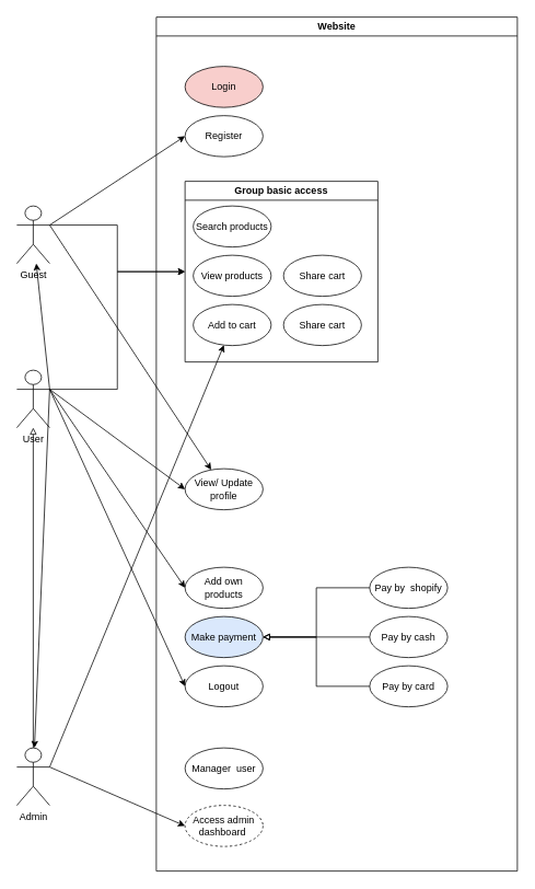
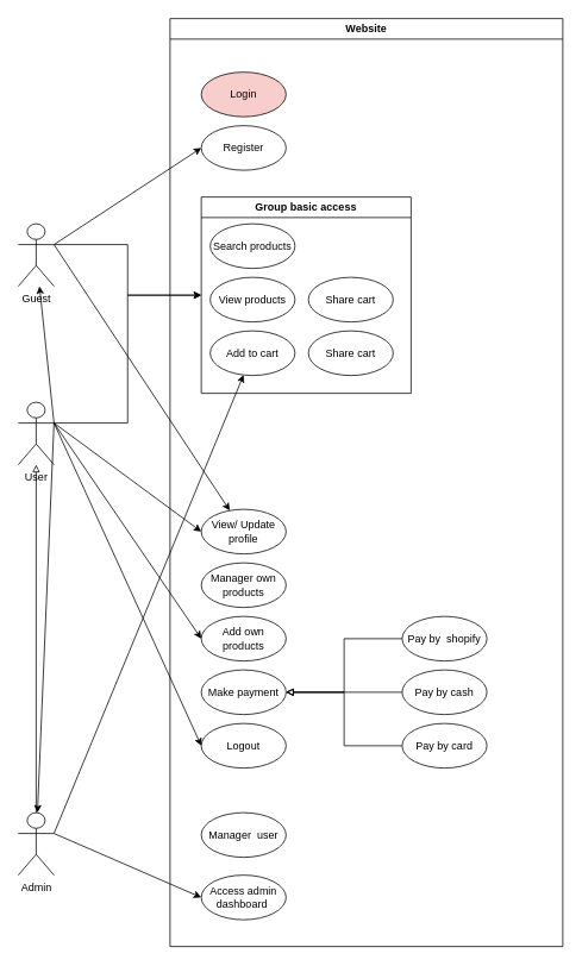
  <mxCell id="0" />
  <mxCell id="1" parent="0" />
  <mxCell id="2" style="rounded=0;orthogonalLoop=1;jettySize=auto;html=1;exitX=1;exitY=0.333;exitDx=0;exitDy=0;exitPerimeter=0;" edge="1" parent="1" source="5" target="38"><mxGeometry relative="1" as="geometry" /></mxCell>
  <mxCell id="3" style="edgeStyle=none;rounded=0;orthogonalLoop=1;jettySize=auto;html=1;exitX=1;exitY=0.333;exitDx=0;exitDy=0;exitPerimeter=0;entryX=0;entryY=0.5;entryDx=0;entryDy=0;" edge="1" parent="1" source="5" target="19"><mxGeometry relative="1" as="geometry" /></mxCell>
  <mxCell id="4" style="edgeStyle=orthogonalEdgeStyle;rounded=0;orthogonalLoop=1;jettySize=auto;html=1;exitX=1;exitY=0.333;exitDx=0;exitDy=0;exitPerimeter=0;entryX=0;entryY=0.5;entryDx=0;entryDy=0;" edge="1" parent="1" source="5" target="30"><mxGeometry relative="1" as="geometry"><mxPoint x="340" y="280" as="targetPoint" /></mxGeometry></mxCell>
  <mxCell id="5" value="Guest&lt;br&gt;" style="shape=umlActor;verticalLabelPosition=bottom;verticalAlign=top;html=1;outlineConnect=0;" vertex="1" parent="1"><mxGeometry x="20" y="250" width="40" height="70" as="geometry" /></mxCell>
  <mxCell id="6" style="edgeStyle=orthogonalEdgeStyle;rounded=0;orthogonalLoop=1;jettySize=auto;html=1;exitX=1;exitY=0.333;exitDx=0;exitDy=0;exitPerimeter=0;entryX=0;entryY=0.5;entryDx=0;entryDy=0;" edge="1" parent="1" source="12" target="30"><mxGeometry relative="1" as="geometry"><mxPoint x="340" y="473" as="targetPoint" /></mxGeometry></mxCell>
  <mxCell id="7" style="edgeStyle=none;rounded=0;orthogonalLoop=1;jettySize=auto;html=1;exitX=1;exitY=0.333;exitDx=0;exitDy=0;exitPerimeter=0;" edge="1" parent="1" source="12" target="5"><mxGeometry relative="1" as="geometry" /></mxCell>
  <mxCell id="8" style="edgeStyle=none;rounded=0;orthogonalLoop=1;jettySize=auto;html=1;exitX=1;exitY=0.333;exitDx=0;exitDy=0;exitPerimeter=0;entryX=0;entryY=0.5;entryDx=0;entryDy=0;" edge="1" parent="1" source="12" target="21"><mxGeometry relative="1" as="geometry"><mxPoint x="245" y="614" as="targetPoint" /></mxGeometry></mxCell>
  <mxCell id="9" style="edgeStyle=none;rounded=0;orthogonalLoop=1;jettySize=auto;html=1;exitX=1;exitY=0.333;exitDx=0;exitDy=0;exitPerimeter=0;entryX=0;entryY=0.5;entryDx=0;entryDy=0;" edge="1" parent="1" source="12" target="36"><mxGeometry relative="1" as="geometry" /></mxCell>
  <mxCell id="10" style="edgeStyle=none;rounded=0;orthogonalLoop=1;jettySize=auto;html=1;exitX=1;exitY=0.333;exitDx=0;exitDy=0;exitPerimeter=0;" edge="1" parent="1" source="12" target="16"><mxGeometry relative="1" as="geometry" /></mxCell>
  <mxCell id="11" style="edgeStyle=none;rounded=0;orthogonalLoop=1;jettySize=auto;html=1;exitX=1;exitY=0.333;exitDx=0;exitDy=0;exitPerimeter=0;entryX=0;entryY=0.5;entryDx=0;entryDy=0;" edge="1" parent="1" source="12" target="38"><mxGeometry relative="1" as="geometry" /></mxCell>
  <mxCell id="12" value="User" style="shape=umlActor;verticalLabelPosition=bottom;verticalAlign=top;html=1;outlineConnect=0;" vertex="1" parent="1"><mxGeometry x="20" y="450" width="40" height="70" as="geometry" /></mxCell>
  <mxCell id="13" style="edgeStyle=none;rounded=0;orthogonalLoop=1;jettySize=auto;html=1;endArrow=block;endFill=0;exitX=0.5;exitY=0;exitDx=0;exitDy=0;exitPerimeter=0;" edge="1" parent="1" source="16"><mxGeometry relative="1" as="geometry"><mxPoint x="40" y="790" as="sourcePoint" /><mxPoint x="40" y="520" as="targetPoint" /></mxGeometry></mxCell>
  <mxCell id="14" style="edgeStyle=none;rounded=0;orthogonalLoop=1;jettySize=auto;html=1;exitX=1;exitY=0.333;exitDx=0;exitDy=0;exitPerimeter=0;" edge="1" parent="1" source="16" target="33"><mxGeometry relative="1" as="geometry" /></mxCell>
  <mxCell id="15" style="edgeStyle=none;rounded=0;orthogonalLoop=1;jettySize=auto;html=1;exitX=1;exitY=0.333;exitDx=0;exitDy=0;exitPerimeter=0;entryX=0;entryY=0.5;entryDx=0;entryDy=0;" edge="1" parent="1" source="16" target="29"><mxGeometry relative="1" as="geometry" /></mxCell>
  <mxCell id="16" value="Admin" style="shape=umlActor;verticalLabelPosition=bottom;verticalAlign=top;html=1;outlineConnect=0;" vertex="1" parent="1"><mxGeometry x="20" y="910" width="40" height="70" as="geometry" /></mxCell>
  <mxCell id="17" value="Website" style="swimlane;whiteSpace=wrap;html=1;fillColor=default;" vertex="1" parent="1"><mxGeometry x="190" y="20" width="440" height="1040" as="geometry" /></mxCell>
  <mxCell id="18" value="Login" style="ellipse;whiteSpace=wrap;html=1;fillColor=#f8cecc;" vertex="1" parent="17"><mxGeometry x="35" y="60" width="95" height="50" as="geometry" /></mxCell>
  <mxCell id="19" value="Register" style="ellipse;whiteSpace=wrap;html=1;" vertex="1" parent="17"><mxGeometry x="35" y="120" width="95" height="50" as="geometry" /></mxCell>
- <mxCell id="20" value="Make payment" style="ellipse;whiteSpace=wrap;html=1;fillColor=#dae8fc;" vertex="1" parent="17"><mxGeometry x="35" y="730" width="95" height="50" as="geometry" /></mxCell>
+ <mxCell id="20" value="Make payment" style="ellipse;whiteSpace=wrap;html=1;" vertex="1" parent="17"><mxGeometry x="35" y="730" width="95" height="50" as="geometry" /></mxCell>
  <mxCell id="21" value="Logout" style="ellipse;whiteSpace=wrap;html=1;" vertex="1" parent="17"><mxGeometry x="35" y="790" width="95" height="50" as="geometry" /></mxCell>
  <mxCell id="22" style="edgeStyle=orthogonalEdgeStyle;rounded=0;orthogonalLoop=1;jettySize=auto;html=1;exitX=0;exitY=0.5;exitDx=0;exitDy=0;entryX=1;entryY=0.5;entryDx=0;entryDy=0;endArrow=block;endFill=0;" edge="1" parent="17" source="23" target="20"><mxGeometry relative="1" as="geometry"><mxPoint x="230" y="815" as="targetPoint" /></mxGeometry></mxCell>
  <mxCell id="23" value="Pay by card" style="ellipse;whiteSpace=wrap;html=1;" vertex="1" parent="17"><mxGeometry x="260" y="790" width="95" height="50" as="geometry" /></mxCell>
  <mxCell id="24" style="edgeStyle=none;rounded=0;orthogonalLoop=1;jettySize=auto;html=1;exitX=0;exitY=0.5;exitDx=0;exitDy=0;entryX=1;entryY=0.5;entryDx=0;entryDy=0;endArrow=block;endFill=0;" edge="1" parent="17" source="25" target="20"><mxGeometry relative="1" as="geometry"><mxPoint x="100" y="730" as="targetPoint" /></mxGeometry></mxCell>
  <mxCell id="25" value="Pay by cash" style="ellipse;whiteSpace=wrap;html=1;" vertex="1" parent="17"><mxGeometry x="260" y="730" width="95" height="50" as="geometry" /></mxCell>
  <mxCell id="26" style="edgeStyle=orthogonalEdgeStyle;rounded=0;orthogonalLoop=1;jettySize=auto;html=1;exitX=0;exitY=0.5;exitDx=0;exitDy=0;endArrow=block;endFill=0;entryX=1;entryY=0.5;entryDx=0;entryDy=0;" edge="1" parent="17" source="27" target="20"><mxGeometry relative="1" as="geometry"><mxPoint x="200" y="760" as="targetPoint" /></mxGeometry></mxCell>
  <mxCell id="27" value="Pay by&amp;nbsp; shopify" style="ellipse;whiteSpace=wrap;html=1;" vertex="1" parent="17"><mxGeometry x="260" y="670" width="95" height="50" as="geometry" /></mxCell>
  <mxCell id="28" value="Manager&amp;nbsp; user" style="ellipse;whiteSpace=wrap;html=1;" vertex="1" parent="17"><mxGeometry x="35" y="890" width="95" height="50" as="geometry" /></mxCell>
- <mxCell id="29" value="Access admin dashboard&amp;nbsp;" style="ellipse;whiteSpace=wrap;html=1;dashed=1;" vertex="1" parent="17"><mxGeometry x="35" y="960" width="95" height="50" as="geometry" /></mxCell>
+ <mxCell id="29" value="Access admin dashboard&amp;nbsp;" style="ellipse;whiteSpace=wrap;html=1;" vertex="1" parent="17"><mxGeometry x="35" y="960" width="95" height="50" as="geometry" /></mxCell>
  <mxCell id="30" value="Group basic access" style="swimlane;whiteSpace=wrap;html=1;" vertex="1" parent="17"><mxGeometry x="35" y="200" width="235" height="220" as="geometry" /></mxCell>
  <mxCell id="31" value="Search products" style="ellipse;whiteSpace=wrap;html=1;" vertex="1" parent="30"><mxGeometry x="10" y="30" width="95" height="50" as="geometry" /></mxCell>
  <mxCell id="32" value="View products" style="ellipse;whiteSpace=wrap;html=1;" vertex="1" parent="30"><mxGeometry x="10" y="90" width="95" height="50" as="geometry" /></mxCell>
  <mxCell id="33" value="Add to cart" style="ellipse;whiteSpace=wrap;html=1;" vertex="1" parent="30"><mxGeometry x="10" y="150" width="95" height="50" as="geometry" /></mxCell>
  <mxCell id="34" value="Share cart" style="ellipse;whiteSpace=wrap;html=1;" vertex="1" parent="30"><mxGeometry x="120" y="150" width="95" height="50" as="geometry" /></mxCell>
  <mxCell id="35" value="Share cart" style="ellipse;whiteSpace=wrap;html=1;" vertex="1" parent="30"><mxGeometry x="120" y="90" width="95" height="50" as="geometry" /></mxCell>
  <mxCell id="36" value="Add own products" style="ellipse;whiteSpace=wrap;html=1;" vertex="1" parent="17"><mxGeometry x="35" y="670" width="95" height="50" as="geometry" /></mxCell>
+ <mxCell id="37" value="Manager own products" style="ellipse;whiteSpace=wrap;html=1;" vertex="1" parent="17"><mxGeometry x="35" y="610" width="95" height="50" as="geometry" /></mxCell>
  <mxCell id="38" value="View/ Update profile" style="ellipse;whiteSpace=wrap;html=1;" vertex="1" parent="17"><mxGeometry x="35" y="550" width="95" height="50" as="geometry" /></mxCell>
